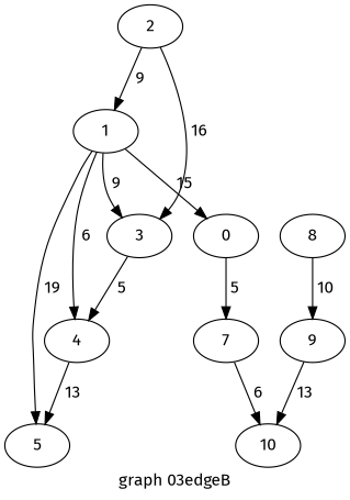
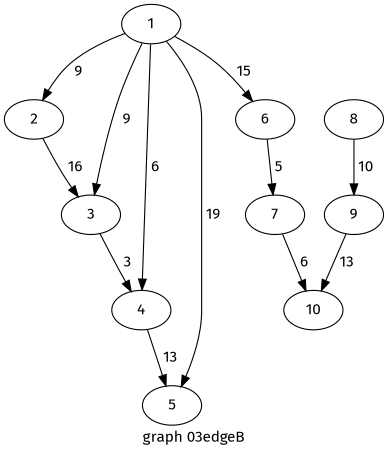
  digraph {
    fontname="Fira Sans"
    label="graph 03edgeB"
    rankdir=TB
    node [fontname="Fira Sans"]
    edge [fontname="Fira Sans"]
    1
    2
    3
    4
    5
-   6 [label=0]
+   6
    7
    10
    8
    9
-   2 -> 1 [label=" 9 "]
+   1 -> 2 [label=" 9 "]
    1 -> 3 [label=" 9 "]
    1 -> 4 [label=" 6 "]
    1 -> 5 [label=" 19 "]
    1 -> 6 [label=" 15 "]
    2 -> 3 [label=" 16 "]
-   3 -> 4 [label=" 5 "]
+   3 -> 4 [label=" 3 "]
    4 -> 5 [label=" 13 "]
    6 -> 7 [label=" 5 "]
    7 -> 10 [label=" 6 "]
    8 -> 9 [label=" 10 "]
    9 -> 10 [label=" 13 "]
  }
